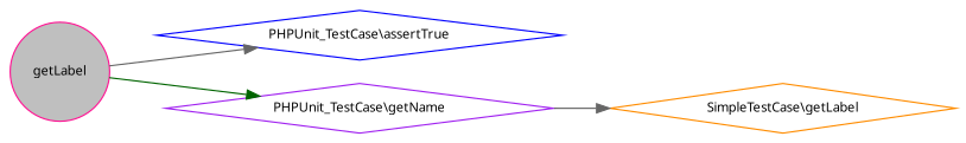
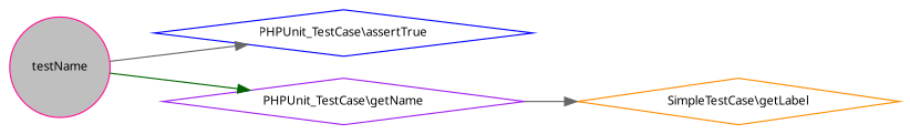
  digraph {
    rankdir=LR
    fontname="Noto Sans"
    node [fillcolor=white fontname="Noto Sans" fontsize=10 shape=diamond style=filled]
    edge [color=gray40 fontname="Noto Sans" fontsize=10 labelfontname=Helvetica labelfontsize=10 style=solid]
-   n1 [color=deeppink fillcolor=grey75 fontcolor=black height=0.2 label=getLabel shape=circle width=0.4]
+   n1 [color=deeppink fillcolor=grey75 fontcolor=black height=0.2 label=testName shape=circle width=0.4]
    n2 [color=blue height=0.2 label="PHPUnit_TestCase\\assertTrue" width=0.4]
    n3 [color=purple height=0.2 label="PHPUnit_TestCase\\getName" width=0.4]
    n4 [color=darkorange height=0.2 label="SimpleTestCase\\getLabel" width=0.4]
    n1 -> n2
    n1 -> n3 [color=darkgreen]
    n3 -> n4
  }
